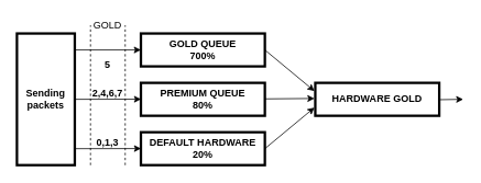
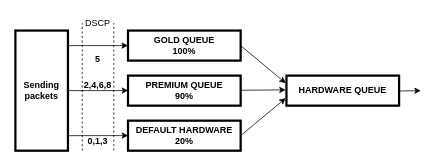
  <mxCell id="0" />
  <mxCell id="1" parent="0" />
- <mxCell id="2" value="&lt;div style=&quot;font-size: 12px;&quot;&gt;GOLD QUEUE&lt;/div&gt;&lt;div style=&quot;font-size: 12px;&quot;&gt;700%&lt;/div&gt;" style="text;html=1;strokeColor=#000000;fillColor=none;align=center;verticalAlign=middle;whiteSpace=wrap;rounded=0;fontSize=12;fontStyle=1;strokeWidth=3;" parent="1" vertex="1"><mxGeometry x="170" y="40" width="150" height="40" as="geometry" /></mxCell>
- <mxCell id="3" value="&lt;div style=&quot;font-size: 12px;&quot;&gt;PREMIUM QUEUE&lt;/div&gt;&lt;div style=&quot;font-size: 12px;&quot;&gt;80%&lt;/div&gt;" style="text;html=1;strokeColor=#000000;fillColor=none;align=center;verticalAlign=middle;whiteSpace=wrap;rounded=0;fontStyle=1;fontSize=12;strokeWidth=3;" parent="1" vertex="1"><mxGeometry x="170" y="100" width="150" height="40" as="geometry" /></mxCell>
+ <mxCell id="2" value="&lt;div style=&quot;font-size: 12px;&quot;&gt;GOLD QUEUE&lt;/div&gt;&lt;div style=&quot;font-size: 12px;&quot;&gt;100%&lt;/div&gt;" style="text;html=1;strokeColor=#000000;fillColor=none;align=center;verticalAlign=middle;whiteSpace=wrap;rounded=0;fontSize=12;fontStyle=1;strokeWidth=3;" parent="1" vertex="1"><mxGeometry x="170" y="40" width="150" height="40" as="geometry" /></mxCell>
+ <mxCell id="3" value="&lt;div style=&quot;font-size: 12px;&quot;&gt;PREMIUM QUEUE&lt;/div&gt;&lt;div style=&quot;font-size: 12px;&quot;&gt;90%&lt;/div&gt;" style="text;html=1;strokeColor=#000000;fillColor=none;align=center;verticalAlign=middle;whiteSpace=wrap;rounded=0;fontStyle=1;fontSize=12;strokeWidth=3;" parent="1" vertex="1"><mxGeometry x="170" y="100" width="150" height="40" as="geometry" /></mxCell>
  <mxCell id="4" value="&lt;div style=&quot;font-size: 12px;&quot;&gt;DEFAULT HARDWARE&lt;/div&gt;&lt;div style=&quot;font-size: 12px;&quot;&gt;20%&lt;br style=&quot;font-size: 12px;&quot;&gt;&lt;/div&gt;" style="text;html=1;strokeColor=#000000;fillColor=none;align=center;verticalAlign=middle;whiteSpace=wrap;rounded=0;fontStyle=1;fontSize=12;strokeWidth=3;" parent="1" vertex="1"><mxGeometry x="170" y="160" width="150" height="40" as="geometry" /></mxCell>
  <mxCell id="5" value="" style="endArrow=classic;html=1;entryX=0;entryY=0.5;entryDx=0;entryDy=0;" parent="1" target="2" edge="1"><mxGeometry width="50" height="50" relative="1" as="geometry"><mxPoint x="90" y="60" as="sourcePoint" /><mxPoint x="150" y="40" as="targetPoint" /></mxGeometry></mxCell>
  <mxCell id="6" value="" style="endArrow=classic;html=1;entryX=0;entryY=0.5;entryDx=0;entryDy=0;" parent="1" edge="1"><mxGeometry width="50" height="50" relative="1" as="geometry"><mxPoint x="90" y="180" as="sourcePoint" /><mxPoint x="170.143" y="179.857" as="targetPoint" /></mxGeometry></mxCell>
  <mxCell id="7" value="" style="endArrow=classic;html=1;entryX=0;entryY=0.5;entryDx=0;entryDy=0;" parent="1" edge="1"><mxGeometry width="50" height="50" relative="1" as="geometry"><mxPoint x="90" y="120" as="sourcePoint" /><mxPoint x="170.143" y="119.857" as="targetPoint" /></mxGeometry></mxCell>
- <mxCell id="8" value="HARDWARE GOLD" style="text;html=1;strokeColor=#000000;fillColor=none;align=center;verticalAlign=middle;whiteSpace=wrap;rounded=0;fontStyle=1;fontSize=12;strokeWidth=3;" parent="1" vertex="1"><mxGeometry x="381" y="100" width="150" height="40" as="geometry" /></mxCell>
+ <mxCell id="8" value="HARDWARE QUEUE" style="text;html=1;strokeColor=#000000;fillColor=none;align=center;verticalAlign=middle;whiteSpace=wrap;rounded=0;fontStyle=1;fontSize=12;strokeWidth=3;" parent="1" vertex="1"><mxGeometry x="381" y="100" width="150" height="40" as="geometry" /></mxCell>
  <mxCell id="9" value="" style="endArrow=classic;html=1;" parent="1" edge="1"><mxGeometry width="50" height="50" relative="1" as="geometry"><mxPoint x="320" y="60" as="sourcePoint" /><mxPoint x="380" y="110" as="targetPoint" /></mxGeometry></mxCell>
  <mxCell id="10" value="" style="endArrow=classic;html=1;" parent="1" edge="1"><mxGeometry width="50" height="50" relative="1" as="geometry"><mxPoint x="320" y="119.5" as="sourcePoint" /><mxPoint x="380" y="119" as="targetPoint" /></mxGeometry></mxCell>
  <mxCell id="11" value="" style="endArrow=classic;html=1;" parent="1" edge="1"><mxGeometry width="50" height="50" relative="1" as="geometry"><mxPoint x="320" y="180" as="sourcePoint" /><mxPoint x="380" y="130" as="targetPoint" /></mxGeometry></mxCell>
  <mxCell id="12" value="5" style="text;html=1;strokeColor=none;fillColor=none;align=center;verticalAlign=middle;whiteSpace=wrap;rounded=0;fontStyle=1" parent="1" vertex="1"><mxGeometry x="110" y="68" width="40" height="20" as="geometry" /></mxCell>
- <mxCell id="13" value="2,4,6,7" style="text;html=1;strokeColor=none;fillColor=none;align=center;verticalAlign=middle;whiteSpace=wrap;rounded=0;fontStyle=1" parent="1" vertex="1"><mxGeometry x="110" y="103" width="40" height="20" as="geometry" /></mxCell>
- <mxCell id="14" value="0,1,3" style="text;html=1;strokeColor=none;fillColor=none;align=center;verticalAlign=middle;whiteSpace=wrap;rounded=0;fontStyle=1" parent="1" vertex="1"><mxGeometry x="110" y="163" width="40" height="20" as="geometry" /></mxCell>
+ <mxCell id="13" value="2,4,6,8" style="text;html=1;strokeColor=none;fillColor=none;align=center;verticalAlign=middle;whiteSpace=wrap;rounded=0;fontStyle=1" parent="1" vertex="1"><mxGeometry x="110" y="103" width="40" height="20" as="geometry" /></mxCell>
+ <mxCell id="14" value="0,1,3" style="text;html=1;strokeColor=none;fillColor=none;align=center;verticalAlign=middle;whiteSpace=wrap;rounded=0;fontStyle=1" parent="1" vertex="1"><mxGeometry x="110" y="178" width="40" height="20" as="geometry" /></mxCell>
  <mxCell id="15" value="" style="endArrow=classic;html=1;" parent="1" edge="1"><mxGeometry width="50" height="50" relative="1" as="geometry"><mxPoint x="530" y="120.5" as="sourcePoint" /><mxPoint x="560" y="120" as="targetPoint" /></mxGeometry></mxCell>
  <mxCell id="16" value="&lt;div style=&quot;font-size: 12px&quot;&gt;Sending packets&lt;br&gt;&lt;/div&gt;" style="text;html=1;strokeColor=#000000;fillColor=none;align=center;verticalAlign=middle;whiteSpace=wrap;rounded=0;fontStyle=1;fontSize=12;strokeWidth=3;" parent="1" vertex="1"><mxGeometry x="20" y="40" width="70" height="160" as="geometry" /></mxCell>
- <mxCell id="17" value="GOLD" style="text;html=1;strokeColor=none;fillColor=none;align=center;verticalAlign=middle;whiteSpace=wrap;rounded=0;fontSize=12;" parent="1" vertex="1"><mxGeometry x="110" y="20" width="40" height="20" as="geometry" /></mxCell>
+ <mxCell id="17" value="DSCP" style="text;html=1;strokeColor=none;fillColor=none;align=center;verticalAlign=middle;whiteSpace=wrap;rounded=0;fontSize=12;" parent="1" vertex="1"><mxGeometry x="110" y="20" width="40" height="20" as="geometry" /></mxCell>
  <mxCell id="18" value="" style="endArrow=none;dashed=1;html=1;fontSize=12;" parent="1" edge="1"><mxGeometry width="50" height="50" relative="1" as="geometry"><mxPoint x="109" y="200" as="sourcePoint" /><mxPoint x="109" y="30" as="targetPoint" /></mxGeometry></mxCell>
  <mxCell id="19" value="" style="endArrow=none;dashed=1;html=1;fontSize=12;" parent="1" edge="1"><mxGeometry width="50" height="50" relative="1" as="geometry"><mxPoint x="151" y="200" as="sourcePoint" /><mxPoint x="151" y="30" as="targetPoint" /></mxGeometry></mxCell>
